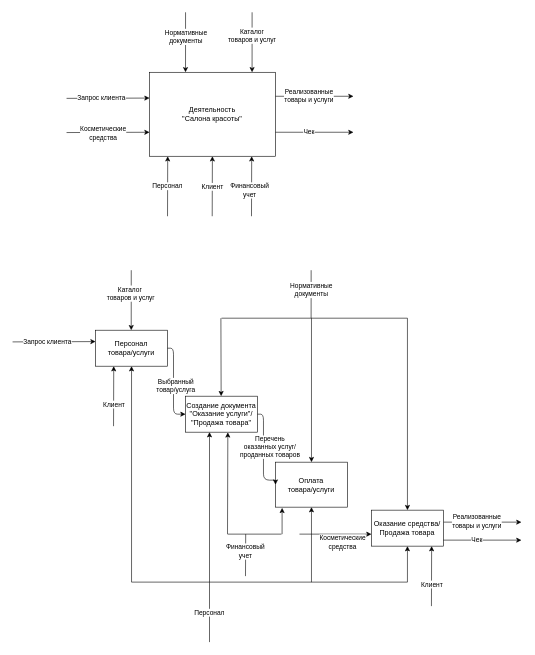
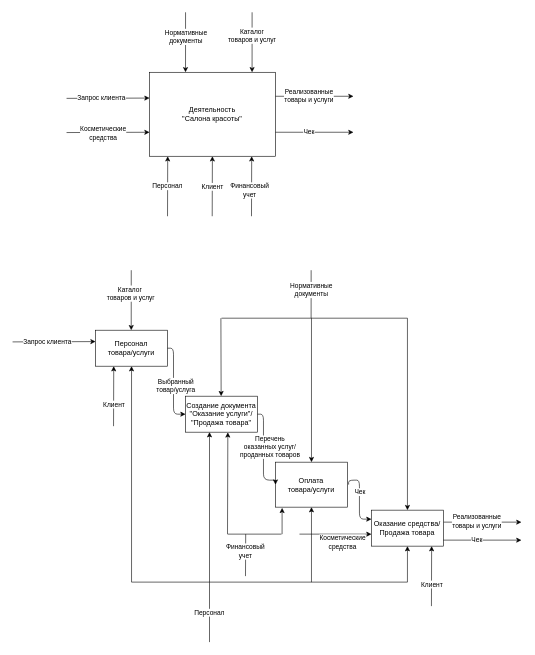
  <mxCell id="0" />
  <mxCell id="1" parent="0" />
  <mxCell id="2" value="Деятельность &lt;br&gt;&quot;Салона красоты&quot;" style="rounded=0;whiteSpace=wrap;html=1;" vertex="1" parent="1"><mxGeometry x="248.32" y="120" width="210" height="140" as="geometry" /></mxCell>
  <mxCell id="3" value="" style="endArrow=classic;html=1;entryX=-0.008;entryY=0.075;entryDx=0;entryDy=0;entryPerimeter=0;" edge="1" parent="1"><mxGeometry width="50" height="50" relative="1" as="geometry"><mxPoint x="110" y="163.5" as="sourcePoint" /><mxPoint x="248.32" y="163" as="targetPoint" /></mxGeometry></mxCell>
  <mxCell id="4" value="Запрос клиента" style="edgeLabel;html=1;align=center;verticalAlign=middle;resizable=0;points=[];" vertex="1" connectable="0" parent="3"><mxGeometry x="-0.516" y="1" relative="1" as="geometry"><mxPoint x="24.99" as="offset" /></mxGeometry></mxCell>
  <mxCell id="5" value="" style="endArrow=classic;html=1;entryX=-0.008;entryY=0.075;entryDx=0;entryDy=0;entryPerimeter=0;" edge="1" parent="1"><mxGeometry width="50" height="50" relative="1" as="geometry"><mxPoint x="110" y="220.5" as="sourcePoint" /><mxPoint x="248.32" y="220" as="targetPoint" /></mxGeometry></mxCell>
  <mxCell id="6" value="Косметические&lt;br&gt;средства" style="edgeLabel;html=1;align=center;verticalAlign=middle;resizable=0;points=[];" vertex="1" connectable="0" parent="5"><mxGeometry x="0.237" y="-1" relative="1" as="geometry"><mxPoint x="-26" as="offset" /></mxGeometry></mxCell>
  <mxCell id="7" value="" style="endArrow=none;html=1;entryX=-0.008;entryY=0.075;entryDx=0;entryDy=0;entryPerimeter=0;endFill=0;" edge="1" parent="1"><mxGeometry width="50" height="50" relative="1" as="geometry"><mxPoint x="408.32" y="960" as="sourcePoint" /><mxPoint x="408.64" y="890" as="targetPoint" /></mxGeometry></mxCell>
  <mxCell id="8" value="Финансовый&lt;br&gt;учет" style="edgeLabel;html=1;align=center;verticalAlign=middle;resizable=0;points=[];" vertex="1" connectable="0" parent="7"><mxGeometry x="0.139" y="1" relative="1" as="geometry"><mxPoint y="-1" as="offset" /></mxGeometry></mxCell>
  <mxCell id="9" value="" style="endArrow=classic;html=1;entryX=-0.008;entryY=0.075;entryDx=0;entryDy=0;entryPerimeter=0;" edge="1" parent="1"><mxGeometry width="50" height="50" relative="1" as="geometry"><mxPoint x="188.32" y="710" as="sourcePoint" /><mxPoint x="188.64" y="610" as="targetPoint" /></mxGeometry></mxCell>
  <mxCell id="10" value="Клиент" style="edgeLabel;html=1;align=center;verticalAlign=middle;resizable=0;points=[];" vertex="1" connectable="0" parent="9"><mxGeometry x="0.118" relative="1" as="geometry"><mxPoint y="19" as="offset" /></mxGeometry></mxCell>
  <mxCell id="11" value="" style="endArrow=classic;html=1;" edge="1" parent="1"><mxGeometry width="50" height="50" relative="1" as="geometry"><mxPoint x="738.32" y="870" as="sourcePoint" /><mxPoint x="868.32" y="870" as="targetPoint" /></mxGeometry></mxCell>
  <mxCell id="12" value="Реализованные&lt;br&gt;товары и услуги" style="edgeLabel;html=1;align=center;verticalAlign=middle;resizable=0;points=[];" vertex="1" connectable="0" parent="11"><mxGeometry x="-0.156" y="2" relative="1" as="geometry"><mxPoint as="offset" /></mxGeometry></mxCell>
  <mxCell id="13" value="" style="endArrow=classic;html=1;entryX=0.095;entryY=0;entryDx=0;entryDy=0;entryPerimeter=0;" edge="1" parent="1"><mxGeometry width="50" height="50" relative="1" as="geometry"><mxPoint x="419.34" y="20" as="sourcePoint" /><mxPoint x="419.29" y="120" as="targetPoint" /></mxGeometry></mxCell>
  <mxCell id="14" value="Каталог &lt;br&gt;товаров и услуг" style="edgeLabel;html=1;align=center;verticalAlign=middle;resizable=0;points=[];" vertex="1" connectable="0" parent="13"><mxGeometry x="-0.213" y="-1" relative="1" as="geometry"><mxPoint as="offset" /></mxGeometry></mxCell>
  <mxCell id="15" value="" style="endArrow=none;html=1;endFill=0;" edge="1" parent="1"><mxGeometry width="50" height="50" relative="1" as="geometry"><mxPoint x="517.78" y="450" as="sourcePoint" /><mxPoint x="517.73" y="530" as="targetPoint" /></mxGeometry></mxCell>
  <mxCell id="16" value="Нормативные&lt;br&gt;документы" style="edgeLabel;html=1;align=center;verticalAlign=middle;resizable=0;points=[];" vertex="1" connectable="0" parent="15"><mxGeometry x="-0.185" relative="1" as="geometry"><mxPoint as="offset" /></mxGeometry></mxCell>
  <mxCell id="17" value="Персонал &lt;br&gt;товара/услуги" style="rounded=0;whiteSpace=wrap;html=1;" vertex="1" parent="1"><mxGeometry x="158.32" y="550" width="120" height="60" as="geometry" /></mxCell>
  <mxCell id="18" value="Оказание средства/&lt;br&gt;Продажа товара" style="rounded=0;whiteSpace=wrap;html=1;" vertex="1" parent="1"><mxGeometry x="618.32" y="850" width="120" height="60" as="geometry" /></mxCell>
  <mxCell id="19" value="Оплата&lt;br&gt;товара/услуги" style="rounded=0;whiteSpace=wrap;html=1;" vertex="1" parent="1"><mxGeometry x="458.32" y="770" width="120" height="75" as="geometry" /></mxCell>
  <mxCell id="20" value="Создание документа &quot;Оказание услуги&quot;/&lt;br&gt;&quot;Продажа товара&quot;" style="rounded=0;whiteSpace=wrap;html=1;" vertex="1" parent="1"><mxGeometry x="308.32" y="660" width="120" height="60" as="geometry" /></mxCell>
  <mxCell id="21" value="" style="endArrow=classic;html=1;entryX=-0.008;entryY=0.075;entryDx=0;entryDy=0;entryPerimeter=0;" edge="1" parent="1"><mxGeometry width="50" height="50" relative="1" as="geometry"><mxPoint x="278.32" y="360" as="sourcePoint" /><mxPoint x="278.64" y="260" as="targetPoint" /></mxGeometry></mxCell>
  <mxCell id="22" value="Персонал" style="edgeLabel;html=1;align=center;verticalAlign=middle;resizable=0;points=[];" vertex="1" connectable="0" parent="21"><mxGeometry x="0.16" y="1" relative="1" as="geometry"><mxPoint y="8" as="offset" /></mxGeometry></mxCell>
  <mxCell id="23" value="" style="endArrow=classic;html=1;entryX=-0.008;entryY=0.075;entryDx=0;entryDy=0;entryPerimeter=0;" edge="1" parent="1"><mxGeometry width="50" height="50" relative="1" as="geometry"><mxPoint x="418.32" y="360" as="sourcePoint" /><mxPoint x="418.64" y="260" as="targetPoint" /></mxGeometry></mxCell>
  <mxCell id="24" value="Финансовый&lt;br&gt;учет" style="edgeLabel;html=1;align=center;verticalAlign=middle;resizable=0;points=[];" vertex="1" connectable="0" parent="23"><mxGeometry x="0.139" y="1" relative="1" as="geometry"><mxPoint x="-3.39" y="14" as="offset" /></mxGeometry></mxCell>
  <mxCell id="25" value="" style="endArrow=classic;html=1;entryX=-0.008;entryY=0.075;entryDx=0;entryDy=0;entryPerimeter=0;" edge="1" parent="1"><mxGeometry width="50" height="50" relative="1" as="geometry"><mxPoint x="352.82" y="360" as="sourcePoint" /><mxPoint x="353.14" y="260" as="targetPoint" /></mxGeometry></mxCell>
  <mxCell id="26" value="Клиент" style="edgeLabel;html=1;align=center;verticalAlign=middle;resizable=0;points=[];" vertex="1" connectable="0" parent="25"><mxGeometry x="0.118" relative="1" as="geometry"><mxPoint y="6" as="offset" /></mxGeometry></mxCell>
  <mxCell id="27" value="" style="endArrow=classic;html=1;entryX=-0.008;entryY=0.075;entryDx=0;entryDy=0;entryPerimeter=0;" edge="1" parent="1"><mxGeometry width="50" height="50" relative="1" as="geometry"><mxPoint x="20" y="569.5" as="sourcePoint" /><mxPoint x="158.32" y="569" as="targetPoint" /></mxGeometry></mxCell>
  <mxCell id="28" value="Запрос клиента" style="edgeLabel;html=1;align=center;verticalAlign=middle;resizable=0;points=[];" vertex="1" connectable="0" parent="27"><mxGeometry x="-0.516" y="1" relative="1" as="geometry"><mxPoint x="24.99" as="offset" /></mxGeometry></mxCell>
  <mxCell id="29" value="" style="endArrow=classic;html=1;entryX=-0.008;entryY=0.075;entryDx=0;entryDy=0;entryPerimeter=0;" edge="1" parent="1"><mxGeometry width="50" height="50" relative="1" as="geometry"><mxPoint x="498.32" y="890" as="sourcePoint" /><mxPoint x="618.32" y="890" as="targetPoint" /></mxGeometry></mxCell>
  <mxCell id="30" value="Косметические&lt;br&gt;средства" style="edgeLabel;html=1;align=center;verticalAlign=middle;resizable=0;points=[];" vertex="1" connectable="0" parent="29"><mxGeometry x="0.237" y="-1" relative="1" as="geometry"><mxPoint x="-2.52" y="12.81" as="offset" /></mxGeometry></mxCell>
  <mxCell id="31" value="" style="endArrow=classic;html=1;" edge="1" parent="1"><mxGeometry width="50" height="50" relative="1" as="geometry"><mxPoint x="458.32" y="160" as="sourcePoint" /><mxPoint x="588.32" y="160" as="targetPoint" /></mxGeometry></mxCell>
  <mxCell id="32" value="Реализованные&lt;br&gt;товары и услуги" style="edgeLabel;html=1;align=center;verticalAlign=middle;resizable=0;points=[];" vertex="1" connectable="0" parent="31"><mxGeometry x="-0.156" y="2" relative="1" as="geometry"><mxPoint as="offset" /></mxGeometry></mxCell>
  <mxCell id="33" value="" style="endArrow=classic;html=1;entryX=0.095;entryY=0;entryDx=0;entryDy=0;entryPerimeter=0;" edge="1" parent="1"><mxGeometry width="50" height="50" relative="1" as="geometry"><mxPoint x="308.37" y="20" as="sourcePoint" /><mxPoint x="308.32" y="120" as="targetPoint" /></mxGeometry></mxCell>
  <mxCell id="34" value="Нормативные&lt;br&gt;документы" style="edgeLabel;html=1;align=center;verticalAlign=middle;resizable=0;points=[];" vertex="1" connectable="0" parent="33"><mxGeometry x="-0.185" relative="1" as="geometry"><mxPoint as="offset" /></mxGeometry></mxCell>
  <mxCell id="35" value="" style="endArrow=classic;html=1;entryX=0.095;entryY=0;entryDx=0;entryDy=0;entryPerimeter=0;" edge="1" parent="1"><mxGeometry width="50" height="50" relative="1" as="geometry"><mxPoint x="217.87" y="450" as="sourcePoint" /><mxPoint x="217.82" y="550" as="targetPoint" /></mxGeometry></mxCell>
  <mxCell id="36" value="Каталог&amp;nbsp;&lt;br&gt;товаров и услуг" style="edgeLabel;html=1;align=center;verticalAlign=middle;resizable=0;points=[];" vertex="1" connectable="0" parent="35"><mxGeometry x="-0.213" y="-1" relative="1" as="geometry"><mxPoint as="offset" /></mxGeometry></mxCell>
  <mxCell id="37" value="" style="endArrow=classic;html=1;entryX=0;entryY=0.5;entryDx=0;entryDy=0;edgeStyle=orthogonalEdgeStyle;exitX=1;exitY=0.5;exitDx=0;exitDy=0;" edge="1" parent="1"><mxGeometry width="50" height="50" relative="1" as="geometry"><mxPoint x="278.32" y="580" as="sourcePoint" /><mxPoint x="308.32" y="690" as="targetPoint" /><Array as="points"><mxPoint x="288.32" y="580" /><mxPoint x="288.32" y="690" /></Array></mxGeometry></mxCell>
  <mxCell id="38" value="Выбранный&lt;br&gt;товар/услуга" style="edgeLabel;html=1;align=center;verticalAlign=middle;resizable=0;points=[];" vertex="1" connectable="0" parent="37"><mxGeometry x="0.211" y="3" relative="1" as="geometry"><mxPoint y="-13" as="offset" /></mxGeometry></mxCell>
  <mxCell id="39" value="" style="endArrow=classic;html=1;" edge="1" parent="1"><mxGeometry width="50" height="50" relative="1" as="geometry"><mxPoint x="458.32" y="220" as="sourcePoint" /><mxPoint x="588.32" y="220" as="targetPoint" /></mxGeometry></mxCell>
  <mxCell id="40" value="Чек" style="edgeLabel;html=1;align=center;verticalAlign=middle;resizable=0;points=[];" vertex="1" connectable="0" parent="39"><mxGeometry x="-0.156" y="2" relative="1" as="geometry"><mxPoint as="offset" /></mxGeometry></mxCell>
  <mxCell id="41" value="" style="endArrow=classic;html=1;" edge="1" parent="1"><mxGeometry width="50" height="50" relative="1" as="geometry"><mxPoint x="738.32" y="900" as="sourcePoint" /><mxPoint x="868.32" y="900" as="targetPoint" /></mxGeometry></mxCell>
  <mxCell id="42" value="Чек" style="edgeLabel;html=1;align=center;verticalAlign=middle;resizable=0;points=[];" vertex="1" connectable="0" parent="41"><mxGeometry x="-0.156" y="2" relative="1" as="geometry"><mxPoint as="offset" /></mxGeometry></mxCell>
  <mxCell id="43" value="" style="endArrow=none;html=1;" edge="1" parent="1"><mxGeometry width="50" height="50" relative="1" as="geometry"><mxPoint x="348.32" y="1070" as="sourcePoint" /><mxPoint x="348.32" y="970" as="targetPoint" /></mxGeometry></mxCell>
  <mxCell id="44" value="Персонал" style="edgeLabel;html=1;align=center;verticalAlign=middle;resizable=0;points=[];" vertex="1" connectable="0" parent="43"><mxGeometry x="-0.239" y="1" relative="1" as="geometry"><mxPoint y="-11.71" as="offset" /></mxGeometry></mxCell>
  <mxCell id="45" value="" style="endArrow=none;html=1;" edge="1" parent="1"><mxGeometry width="50" height="50" relative="1" as="geometry"><mxPoint x="678.32" y="970" as="sourcePoint" /><mxPoint x="218.32" y="970" as="targetPoint" /></mxGeometry></mxCell>
  <mxCell id="46" value="" style="endArrow=classic;html=1;entryX=0.5;entryY=1;entryDx=0;entryDy=0;" edge="1" parent="1" target="17"><mxGeometry width="50" height="50" relative="1" as="geometry"><mxPoint x="218.32" y="970" as="sourcePoint" /><mxPoint x="268.32" y="870" as="targetPoint" /></mxGeometry></mxCell>
  <mxCell id="47" value="" style="endArrow=classic;html=1;" edge="1" parent="1"><mxGeometry width="50" height="50" relative="1" as="geometry"><mxPoint x="348.32" y="970" as="sourcePoint" /><mxPoint x="348.32" y="720" as="targetPoint" /></mxGeometry></mxCell>
  <mxCell id="48" value="" style="endArrow=classic;html=1;entryX=0.5;entryY=1;entryDx=0;entryDy=0;" edge="1" parent="1" target="19"><mxGeometry width="50" height="50" relative="1" as="geometry"><mxPoint x="518.32" y="970" as="sourcePoint" /><mxPoint x="268.32" y="870" as="targetPoint" /></mxGeometry></mxCell>
  <mxCell id="49" value="" style="endArrow=classic;html=1;entryX=0.5;entryY=1;entryDx=0;entryDy=0;" edge="1" parent="1" target="18"><mxGeometry width="50" height="50" relative="1" as="geometry"><mxPoint x="678.32" y="970" as="sourcePoint" /><mxPoint x="558.32" y="900" as="targetPoint" /></mxGeometry></mxCell>
  <mxCell id="50" value="" style="endArrow=none;html=1;" edge="1" parent="1"><mxGeometry width="50" height="50" relative="1" as="geometry"><mxPoint x="368.32" y="530" as="sourcePoint" /><mxPoint x="678.32" y="530" as="targetPoint" /></mxGeometry></mxCell>
  <mxCell id="51" value="" style="endArrow=classic;html=1;" edge="1" parent="1"><mxGeometry width="50" height="50" relative="1" as="geometry"><mxPoint x="367.32" y="530" as="sourcePoint" /><mxPoint x="367.73" y="660" as="targetPoint" /></mxGeometry></mxCell>
  <mxCell id="52" value="" style="endArrow=classic;html=1;entryX=0.5;entryY=0;entryDx=0;entryDy=0;" edge="1" parent="1" target="18"><mxGeometry width="50" height="50" relative="1" as="geometry"><mxPoint x="678.32" y="530" as="sourcePoint" /><mxPoint x="778.32" y="460" as="targetPoint" /></mxGeometry></mxCell>
  <mxCell id="53" value="" style="endArrow=classic;html=1;entryX=0.5;entryY=0;entryDx=0;entryDy=0;" edge="1" parent="1" target="19"><mxGeometry width="50" height="50" relative="1" as="geometry"><mxPoint x="518.32" y="530" as="sourcePoint" /><mxPoint x="408.32" y="650" as="targetPoint" /></mxGeometry></mxCell>
  <mxCell id="54" value="" style="endArrow=classic;html=1;entryX=-0.008;entryY=0.075;entryDx=0;entryDy=0;entryPerimeter=0;" edge="1" parent="1"><mxGeometry width="50" height="50" relative="1" as="geometry"><mxPoint x="718.32" y="1010" as="sourcePoint" /><mxPoint x="718.64" y="910" as="targetPoint" /></mxGeometry></mxCell>
  <mxCell id="55" value="Клиент" style="edgeLabel;html=1;align=center;verticalAlign=middle;resizable=0;points=[];" vertex="1" connectable="0" parent="54"><mxGeometry x="0.118" relative="1" as="geometry"><mxPoint y="19" as="offset" /></mxGeometry></mxCell>
+ <mxCell id="56" value="" style="endArrow=classic;html=1;entryX=0;entryY=0.25;entryDx=0;entryDy=0;edgeStyle=orthogonalEdgeStyle;exitX=1.016;exitY=0.499;exitDx=0;exitDy=0;exitPerimeter=0;" edge="1" parent="1" source="19" target="18"><mxGeometry width="50" height="50" relative="1" as="geometry"><mxPoint x="588.32" y="780" as="sourcePoint" /><mxPoint x="618.32" y="890.06" as="targetPoint" /><Array as="points"><mxPoint x="598.32" y="800" /><mxPoint x="598.32" y="865" /></Array></mxGeometry></mxCell>
+ <mxCell id="57" value="Чек" style="edgeLabel;html=1;align=center;verticalAlign=middle;resizable=0;points=[];" vertex="1" connectable="0" parent="56"><mxGeometry x="0.211" y="3" relative="1" as="geometry"><mxPoint x="-3" y="-21.49" as="offset" /></mxGeometry></mxCell>
  <mxCell id="58" value="" style="endArrow=classic;html=1;entryX=0;entryY=0.5;entryDx=0;entryDy=0;edgeStyle=orthogonalEdgeStyle;exitX=1;exitY=0.5;exitDx=0;exitDy=0;" edge="1" parent="1" target="19"><mxGeometry width="50" height="50" relative="1" as="geometry"><mxPoint x="428.32" y="690" as="sourcePoint" /><mxPoint x="458.32" y="800" as="targetPoint" /><Array as="points"><mxPoint x="438.32" y="690" /><mxPoint x="438.32" y="800" /></Array></mxGeometry></mxCell>
  <mxCell id="59" value="Перечень &lt;br&gt;оказанных услуг/&lt;br&gt;проданных товаров" style="edgeLabel;html=1;align=center;verticalAlign=middle;resizable=0;points=[];" vertex="1" connectable="0" parent="58"><mxGeometry x="0.211" y="3" relative="1" as="geometry"><mxPoint x="7" y="-25" as="offset" /></mxGeometry></mxCell>
  <mxCell id="60" value="" style="endArrow=classic;html=1;entryX=0.588;entryY=1.006;entryDx=0;entryDy=0;entryPerimeter=0;" edge="1" parent="1" target="20"><mxGeometry width="50" height="50" relative="1" as="geometry"><mxPoint x="378.32" y="889.66" as="sourcePoint" /><mxPoint x="378.8" y="722" as="targetPoint" /></mxGeometry></mxCell>
  <mxCell id="61" value="" style="endArrow=classic;html=1;entryX=0.092;entryY=1.016;entryDx=0;entryDy=0;entryPerimeter=0;" edge="1" parent="1" target="19"><mxGeometry width="50" height="50" relative="1" as="geometry"><mxPoint x="469.32" y="890" as="sourcePoint" /><mxPoint x="488.32" y="900" as="targetPoint" /></mxGeometry></mxCell>
  <mxCell id="62" value="" style="endArrow=none;html=1;" edge="1" parent="1"><mxGeometry width="50" height="50" relative="1" as="geometry"><mxPoint x="378.32" y="890" as="sourcePoint" /><mxPoint x="468.32" y="890" as="targetPoint" /></mxGeometry></mxCell>
